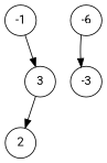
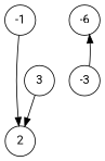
  strict digraph {
    fontname=Roboto
    node [fontname=Roboto]
    edge [fontname=Roboto]
    2 [width=0.5]
    3 [width=0.5]
    n3 [label=-6 width=0.5]
    -3 [width=0.5]
    -1 [width=0.5]
    3 -> 2
-   n3 -> -3
-   -1 -> 3
+   -3 -> n3
+   -1 -> 2
  }
